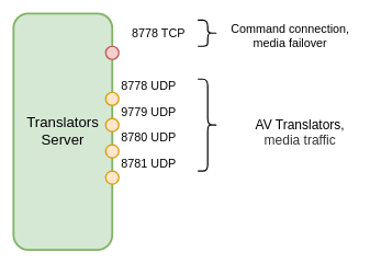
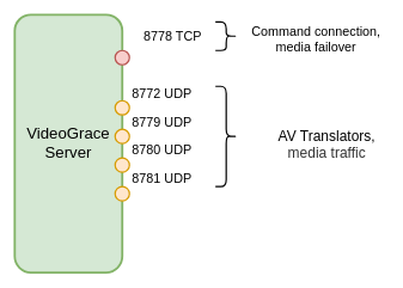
  <mxCell id="0" />
  <mxCell id="1" parent="0" />
- <mxCell id="2" value="&lt;font style=&quot;font-size: 22px;&quot;&gt;Translators Server&lt;/font&gt;" style="rounded=1;whiteSpace=wrap;html=1;fillColor=#d5e8d4;strokeColor=#82b366;strokeWidth=3;" vertex="1" parent="1"><mxGeometry x="20" y="20" width="150" height="360" as="geometry" /></mxCell>
+ <mxCell id="2" value="&lt;font style=&quot;font-size: 22px;&quot;&gt;VideoGrace Server&lt;/font&gt;" style="rounded=1;whiteSpace=wrap;html=1;fillColor=#d5e8d4;strokeColor=#82b366;strokeWidth=3;" vertex="1" parent="1"><mxGeometry x="20" y="20" width="150" height="360" as="geometry" /></mxCell>
  <mxCell id="3" value="" style="ellipse;whiteSpace=wrap;html=1;aspect=fixed;fillColor=#f8cecc;strokeColor=#b85450;strokeWidth=2;" vertex="1" parent="1"><mxGeometry x="160" y="70" width="20" height="20" as="geometry" /></mxCell>
  <mxCell id="4" value="&lt;font face=&quot;Helvetica&quot; style=&quot;font-size: 18px;&quot;&gt;8778 TCP&lt;/font&gt;" style="text;html=1;align=center;verticalAlign=middle;resizable=0;points=[];autosize=1;strokeColor=none;fillColor=none;" vertex="1" parent="1"><mxGeometry x="190" y="30" width="100" height="40" as="geometry" /></mxCell>
  <mxCell id="5" value="" style="ellipse;whiteSpace=wrap;html=1;aspect=fixed;fillColor=#ffe6cc;strokeColor=#d79b00;strokeWidth=2;" vertex="1" parent="1"><mxGeometry x="160" y="140" width="20" height="20" as="geometry" /></mxCell>
  <mxCell id="6" value="" style="ellipse;whiteSpace=wrap;html=1;aspect=fixed;fillColor=#ffe6cc;strokeColor=#d79b00;strokeWidth=2;" vertex="1" parent="1"><mxGeometry x="160" y="180" width="20" height="20" as="geometry" /></mxCell>
  <mxCell id="7" value="" style="ellipse;whiteSpace=wrap;html=1;aspect=fixed;fillColor=#ffe6cc;strokeColor=#d79b00;strokeWidth=2;" vertex="1" parent="1"><mxGeometry x="160" y="220" width="20" height="20" as="geometry" /></mxCell>
  <mxCell id="8" value="" style="ellipse;whiteSpace=wrap;html=1;aspect=fixed;fillColor=#ffe6cc;strokeColor=#d79b00;strokeWidth=2;" vertex="1" parent="1"><mxGeometry x="160" y="260" width="20" height="20" as="geometry" /></mxCell>
- <mxCell id="9" value="&lt;font face=&quot;Helvetica&quot; style=&quot;font-size: 18px;&quot;&gt;8778 UDP&lt;/font&gt;" style="text;html=1;align=center;verticalAlign=middle;resizable=0;points=[];autosize=1;strokeColor=none;fillColor=none;" vertex="1" parent="1"><mxGeometry x="170" y="110" width="110" height="40" as="geometry" /></mxCell>
- <mxCell id="10" value="&lt;font face=&quot;Helvetica&quot; style=&quot;font-size: 18px;&quot;&gt;9779 UDP&lt;/font&gt;" style="text;html=1;align=center;verticalAlign=middle;resizable=0;points=[];autosize=1;strokeColor=none;fillColor=none;" vertex="1" parent="1"><mxGeometry x="170" y="150" width="110" height="40" as="geometry" /></mxCell>
+ <mxCell id="9" value="&lt;font face=&quot;Helvetica&quot; style=&quot;font-size: 18px;&quot;&gt;8772 UDP&lt;/font&gt;" style="text;html=1;align=center;verticalAlign=middle;resizable=0;points=[];autosize=1;strokeColor=none;fillColor=none;" vertex="1" parent="1"><mxGeometry x="170" y="110" width="110" height="40" as="geometry" /></mxCell>
+ <mxCell id="10" value="&lt;font face=&quot;Helvetica&quot; style=&quot;font-size: 18px;&quot;&gt;8779 UDP&lt;/font&gt;" style="text;html=1;align=center;verticalAlign=middle;resizable=0;points=[];autosize=1;strokeColor=none;fillColor=none;" vertex="1" parent="1"><mxGeometry x="170" y="150" width="110" height="40" as="geometry" /></mxCell>
  <mxCell id="11" value="&lt;font face=&quot;Helvetica&quot; style=&quot;font-size: 18px;&quot;&gt;8780 UDP&lt;/font&gt;" style="text;html=1;align=center;verticalAlign=middle;resizable=0;points=[];autosize=1;strokeColor=none;fillColor=none;" vertex="1" parent="1"><mxGeometry x="170" y="190" width="110" height="40" as="geometry" /></mxCell>
  <mxCell id="12" value="&lt;font face=&quot;Helvetica&quot; style=&quot;font-size: 18px;&quot;&gt;8781 UDP&lt;/font&gt;" style="text;html=1;align=center;verticalAlign=middle;resizable=0;points=[];autosize=1;strokeColor=none;fillColor=none;" vertex="1" parent="1"><mxGeometry x="170" y="230" width="110" height="40" as="geometry" /></mxCell>
  <mxCell id="13" value="" style="shape=curlyBracket;whiteSpace=wrap;html=1;rounded=1;flipH=1;labelPosition=right;verticalLabelPosition=middle;align=left;verticalAlign=middle;size=0.5;strokeWidth=2;" vertex="1" parent="1"><mxGeometry x="300" y="120" width="30" height="140" as="geometry" /></mxCell>
  <mxCell id="14" value="&lt;font style=&quot;font-size: 20px;&quot;&gt;AV Translators,&lt;br style=&quot;border-color: var(--border-color); color: rgb(51, 51, 51);&quot;&gt;&lt;span style=&quot;color: rgb(51, 51, 51);&quot;&gt;media traffic&lt;/span&gt;&lt;/font&gt;" style="text;html=1;align=center;verticalAlign=middle;resizable=0;points=[];autosize=1;strokeColor=none;fillColor=none;" vertex="1" parent="1"><mxGeometry x="375" y="170" width="160" height="60" as="geometry" /></mxCell>
  <mxCell id="15" value="" style="shape=curlyBracket;whiteSpace=wrap;html=1;rounded=1;flipH=1;labelPosition=right;verticalLabelPosition=middle;align=left;verticalAlign=middle;strokeWidth=2;" vertex="1" parent="1"><mxGeometry x="300" y="30" width="30" height="40" as="geometry" /></mxCell>
  <mxCell id="16" value="&lt;font style=&quot;font-size: 18px;&quot;&gt;Command connection,&lt;br&gt;&lt;font style=&quot;font-size: 18px;&quot;&gt;media failover&lt;/font&gt;&lt;/font&gt;" style="text;html=1;align=center;verticalAlign=middle;resizable=0;points=[];autosize=1;strokeColor=none;fillColor=none;" vertex="1" parent="1"><mxGeometry x="340" y="25" width="200" height="60" as="geometry" /></mxCell>
